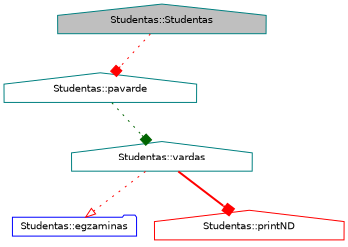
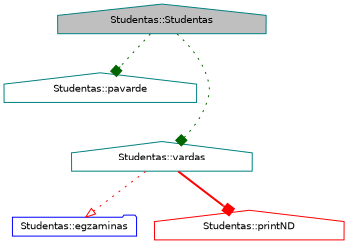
  digraph {
    rankdir=TB
    node [color=teal fillcolor=white fontname=Helvetica fontsize=10 shape=house style=filled]
    edge [arrowhead=box color=darkgreen fontname=Helvetica fontsize=10 labelfontname=Helvetica labelfontsize=10 style=dotted]
    n1 [fillcolor=grey75 fontcolor=black height=0.2 label="Studentas::Studentas" width=0.4]
    n2 [height=0.2 label="Studentas::pavarde" width=0.4]
    n3 [height=0.2 label="Studentas::vardas" width=0.4]
    n4 [color=blue height=0.2 label="Studentas::egzaminas" shape=folder width=0.4]
    n5 [color=red height=0.2 label="Studentas::printND" width=0.4]
-   n1 -> n2 [color=red]
-   n2 -> n3
+   n1 -> n2
+   n1 -> n3
    n3 -> n4 [arrowhead=onormal color=red]
    n3 -> n5 [color=red style=bold]
  }
